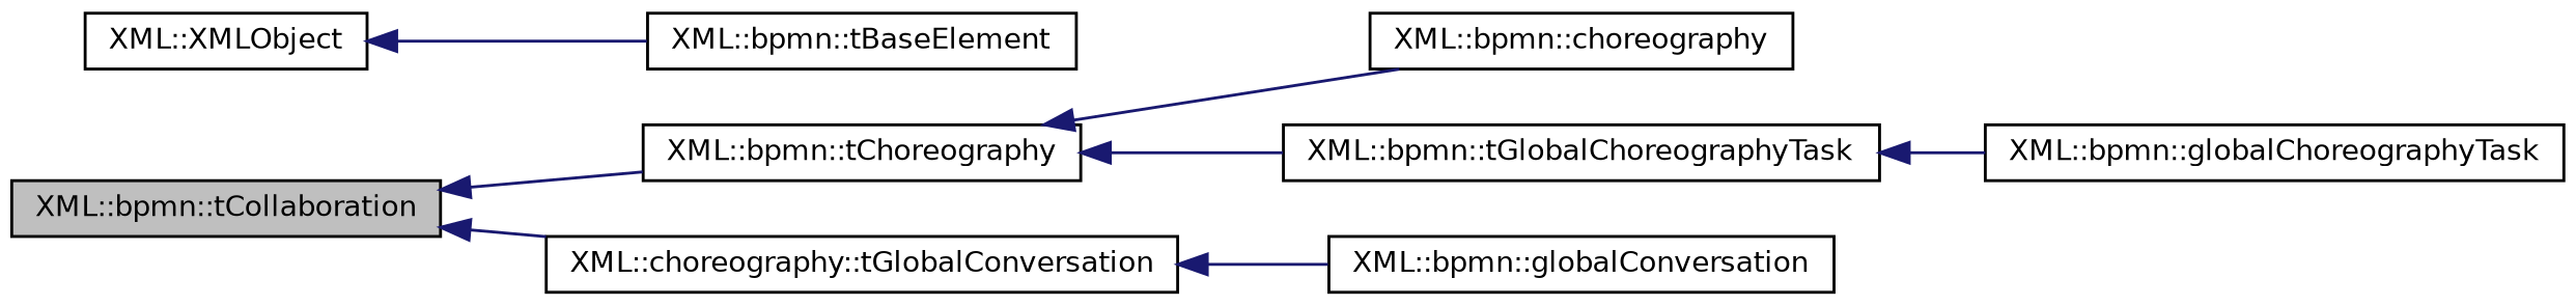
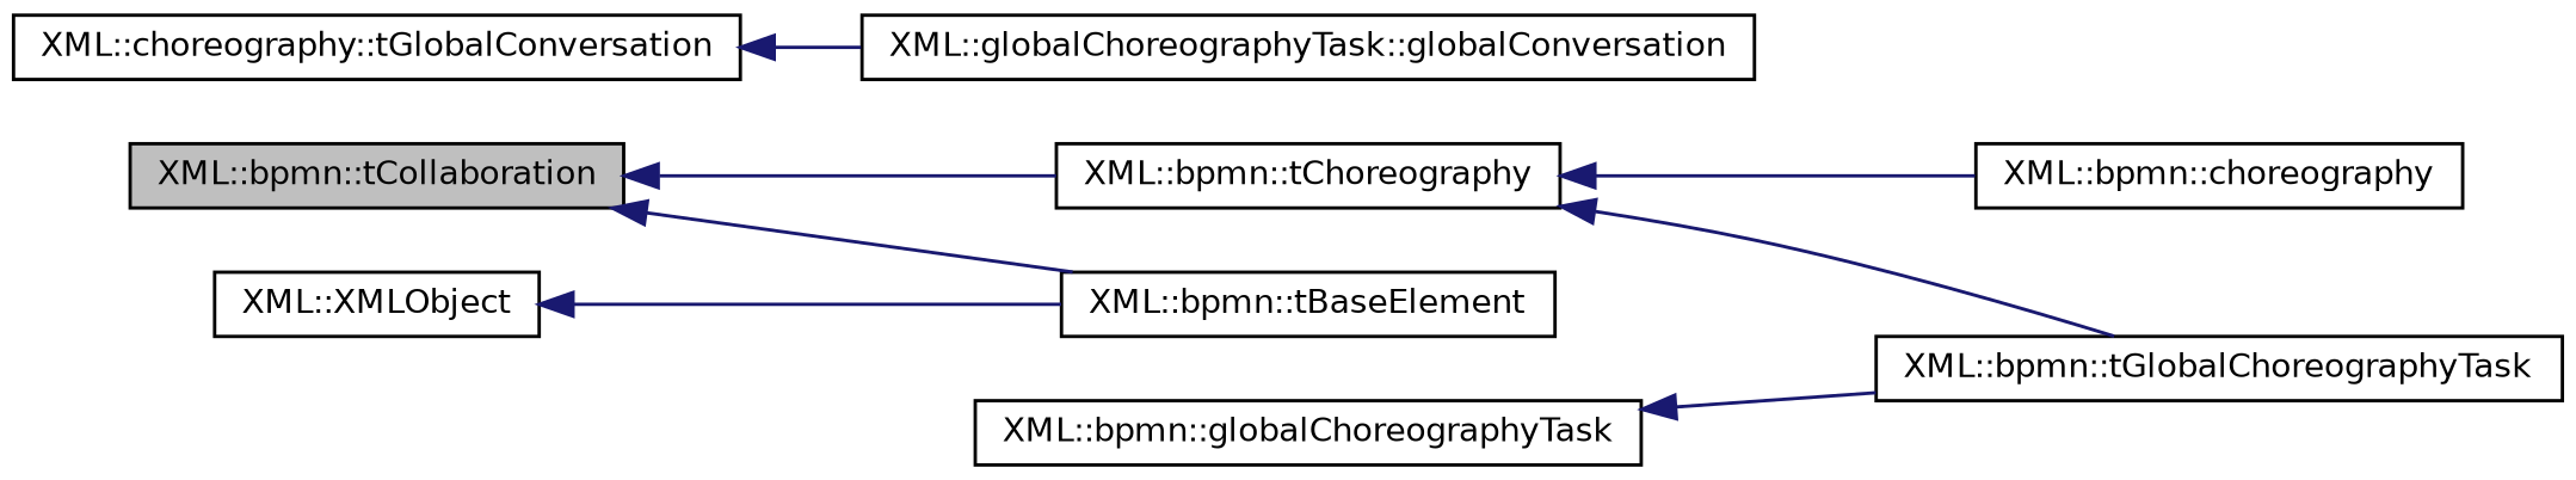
  digraph {
    rankdir=LR
    node [color=black fillcolor=white fontname=Helvetica fontsize=10 shape=record style=filled]
    edge [color=midnightblue dir=back fontname=Helvetica fontsize=10 labelfontname=Helvetica labelfontsize=10 style=solid]
    n1 [fillcolor=grey75 fontcolor=black height=0.2 label="XML::bpmn::tCollaboration" width=0.4]
    n2 [height=0.2 label="XML::bpmn::tChoreography" width=0.4]
    n3 [height=0.2 label="XML::choreography::tGlobalConversation" width=0.4]
    n4 [height=0.2 label="XML::bpmn::choreography" width=0.4]
    n5 [height=0.2 label="XML::bpmn::tGlobalChoreographyTask" width=0.4]
-   n6 [height=0.2 label="XML::bpmn::globalConversation" width=0.4]
+   n6 [height=0.2 label="XML::globalChoreographyTask::globalConversation" width=0.4]
    n7 [height=0.2 label="XML::bpmn::tBaseElement" width=0.4]
    n8 [height=0.2 label="XML::XMLObject" width=0.4]
    n9 [height=0.2 label="XML::bpmn::globalChoreographyTask" width=0.4]
    n1 -> n2
-   n1 -> n3
+   n1 -> n7
    n2 -> n4
    n2 -> n5
    n3 -> n6
-   n5 -> n9
+   n9 -> n5
    n8 -> n7
  }
